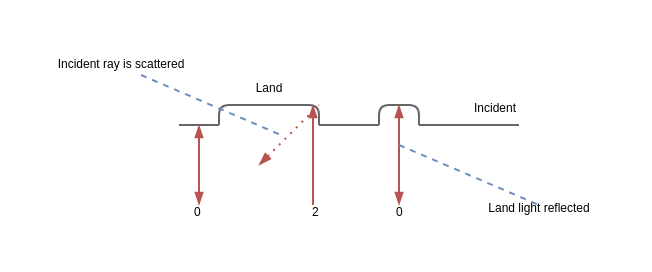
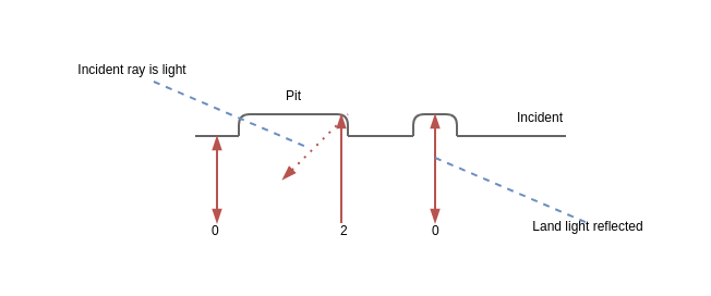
  <mxCell id="0" />
  <mxCell id="1" parent="0" />
  <mxCell id="2" value="" style="endArrow=none;html=1;fillColor=#f5f5f5;strokeColor=#666666;" edge="1" parent="1"><mxGeometry width="50" height="50" relative="1" as="geometry"><mxPoint x="119" y="52" as="sourcePoint" /><mxPoint x="149" y="52" as="targetPoint" /></mxGeometry></mxCell>
  <mxCell id="3" value="" style="endArrow=none;html=1;fillColor=#f5f5f5;strokeColor=#666666;" edge="1" parent="1"><mxGeometry width="50" height="50" relative="1" as="geometry"><mxPoint x="159" y="62" as="sourcePoint" /><mxPoint x="189" y="62" as="targetPoint" /></mxGeometry></mxCell>
  <mxCell id="4" value="" style="endArrow=none;html=1;fillColor=#f5f5f5;strokeColor=#666666;" edge="1" parent="1"><mxGeometry width="50" height="50" relative="1" as="geometry"><mxPoint x="149" y="52" as="sourcePoint" /><mxPoint x="159" y="62" as="targetPoint" /><Array as="points"><mxPoint x="159" y="52" /></Array></mxGeometry></mxCell>
  <mxCell id="5" value="" style="endArrow=none;html=1;fillColor=#f5f5f5;strokeColor=#666666;" edge="1" parent="1"><mxGeometry width="50" height="50" relative="1" as="geometry"><mxPoint x="189" y="62" as="sourcePoint" /><mxPoint x="199" y="52" as="targetPoint" /><Array as="points"><mxPoint x="189" y="52" /></Array></mxGeometry></mxCell>
  <mxCell id="6" value="" style="endArrow=none;html=1;fillColor=#f5f5f5;strokeColor=#666666;" edge="1" parent="1"><mxGeometry width="50" height="50" relative="1" as="geometry"><mxPoint x="109" y="62" as="sourcePoint" /><mxPoint x="119" y="52" as="targetPoint" /><Array as="points"><mxPoint x="109" y="52" /></Array></mxGeometry></mxCell>
  <mxCell id="7" value="" style="endArrow=none;html=1;fillColor=#f5f5f5;strokeColor=#666666;" edge="1" parent="1"><mxGeometry width="50" height="50" relative="1" as="geometry"><mxPoint x="199" y="52" as="sourcePoint" /><mxPoint x="209" y="62" as="targetPoint" /><Array as="points"><mxPoint x="209" y="52" /></Array></mxGeometry></mxCell>
  <mxCell id="8" value="" style="endArrow=none;html=1;fillColor=#f5f5f5;strokeColor=#666666;" edge="1" parent="1"><mxGeometry width="50" height="50" relative="1" as="geometry"><mxPoint x="209" y="62" as="sourcePoint" /><mxPoint x="259" y="62" as="targetPoint" /></mxGeometry></mxCell>
  <mxCell id="9" value="" style="endArrow=none;html=1;fillColor=#f5f5f5;strokeColor=#666666;" edge="1" parent="1"><mxGeometry width="50" height="50" relative="1" as="geometry"><mxPoint x="89" y="62" as="sourcePoint" /><mxPoint x="109" y="62" as="targetPoint" /></mxGeometry></mxCell>
- <mxCell id="10" value="&lt;font style=&quot;font-size: 6px&quot;&gt;Land&lt;/font&gt;" style="text;html=1;align=center;verticalAlign=middle;resizable=0;points=[];autosize=1;strokeColor=none;" vertex="1" parent="1"><mxGeometry x="124" y="32" width="20" height="20" as="geometry" /></mxCell>
+ <mxCell id="10" value="&lt;font style=&quot;font-size: 6px&quot;&gt;Pit&lt;/font&gt;" style="text;html=1;align=center;verticalAlign=middle;resizable=0;points=[];autosize=1;strokeColor=none;" vertex="1" parent="1"><mxGeometry x="124" y="32" width="20" height="20" as="geometry" /></mxCell>
  <mxCell id="11" value="&lt;font style=&quot;font-size: 6px&quot;&gt;Incident&lt;/font&gt;" style="text;html=1;align=right;verticalAlign=middle;resizable=0;points=[];autosize=1;strokeColor=none;" vertex="1" parent="1"><mxGeometry x="229" y="42" width="30" height="20" as="geometry" /></mxCell>
  <mxCell id="12" value="" style="endArrow=blockThin;startArrow=blockThin;html=1;startFill=1;endFill=1;fillColor=#f8cecc;rounded=0;strokeColor=#b85450;strokeWidth=1;endSize=4;startSize=4;" edge="1" parent="1"><mxGeometry width="50" height="50" relative="1" as="geometry"><mxPoint x="99" y="102" as="sourcePoint" /><mxPoint x="99" y="62" as="targetPoint" /></mxGeometry></mxCell>
  <mxCell id="13" value="" style="endArrow=blockThin;html=1;startSize=4;endSize=4;strokeColor=#b85450;strokeWidth=1;endFill=1;fillColor=#f8cecc;" edge="1" parent="1"><mxGeometry width="50" height="50" relative="1" as="geometry"><mxPoint x="156" y="102" as="sourcePoint" /><mxPoint x="156" y="52" as="targetPoint" /><Array as="points"><mxPoint x="156" y="82" /></Array></mxGeometry></mxCell>
  <mxCell id="14" value="" style="endArrow=none;dashed=1;html=1;dashPattern=1 3;strokeWidth=1;startSize=4;endSize=4;fillColor=#f8cecc;strokeColor=#b85450;startArrow=blockThin;startFill=1;" edge="1" parent="1"><mxGeometry width="50" height="50" relative="1" as="geometry"><mxPoint x="129" y="82" as="sourcePoint" /><mxPoint x="159" y="52" as="targetPoint" /></mxGeometry></mxCell>
  <mxCell id="15" value="" style="endArrow=blockThin;startArrow=blockThin;html=1;startFill=1;endFill=1;fillColor=#f8cecc;rounded=0;strokeColor=#b85450;strokeWidth=1;endSize=4;startSize=4;" edge="1" parent="1"><mxGeometry width="50" height="50" relative="1" as="geometry"><mxPoint x="199" y="102" as="sourcePoint" /><mxPoint x="199" y="52" as="targetPoint" /></mxGeometry></mxCell>
  <mxCell id="16" value="&lt;font style=&quot;font-size: 6px&quot;&gt;0&lt;/font&gt;" style="text;html=1;align=left;verticalAlign=middle;resizable=0;points=[];autosize=1;strokeColor=none;" vertex="1" parent="1"><mxGeometry x="95" y="94" width="20" height="20" as="geometry" /></mxCell>
  <mxCell id="17" value="&lt;font style=&quot;font-size: 6px&quot;&gt;0&lt;/font&gt;" style="text;html=1;align=left;verticalAlign=middle;resizable=0;points=[];autosize=1;strokeColor=none;" vertex="1" parent="1"><mxGeometry x="196" y="94" width="20" height="20" as="geometry" /></mxCell>
  <mxCell id="18" value="&lt;font style=&quot;font-size: 6px&quot;&gt;2&lt;/font&gt;" style="text;html=1;align=left;verticalAlign=middle;resizable=0;points=[];autosize=1;strokeColor=none;" vertex="1" parent="1"><mxGeometry x="154" y="94" width="20" height="20" as="geometry" /></mxCell>
  <mxCell id="19" value="" style="endArrow=none;dashed=1;html=1;startSize=4;endSize=4;strokeWidth=1;fillColor=#dae8fc;strokeColor=#6c8ebf;" edge="1" parent="1"><mxGeometry width="50" height="50" relative="1" as="geometry"><mxPoint x="199" y="72" as="sourcePoint" /><mxPoint x="269" y="102" as="targetPoint" /></mxGeometry></mxCell>
  <mxCell id="20" value="&lt;font style=&quot;font-size: 6px&quot;&gt;Land light reflected&lt;/font&gt;" style="text;html=1;align=center;verticalAlign=middle;resizable=0;points=[];autosize=1;strokeColor=none;" vertex="1" parent="1"><mxGeometry x="234" y="92" width="70" height="20" as="geometry" /></mxCell>
  <mxCell id="21" value="" style="endArrow=none;dashed=1;html=1;startSize=4;endSize=4;strokeWidth=1;fillColor=#dae8fc;strokeColor=#6c8ebf;" edge="1" parent="1"><mxGeometry width="50" height="50" relative="1" as="geometry"><mxPoint x="70" y="37" as="sourcePoint" /><mxPoint x="140" y="67" as="targetPoint" /></mxGeometry></mxCell>
- <mxCell id="22" value="&lt;font style=&quot;font-size: 6px&quot;&gt;Incident ray is scattered&lt;/font&gt;" style="text;html=1;align=center;verticalAlign=middle;resizable=0;points=[];autosize=1;strokeColor=none;" vertex="1" parent="1"><mxGeometry x="20" y="20" width="80" height="20" as="geometry" /></mxCell>
+ <mxCell id="22" value="&lt;font style=&quot;font-size: 6px&quot;&gt;Incident ray is light&lt;/font&gt;" style="text;html=1;align=center;verticalAlign=middle;resizable=0;points=[];autosize=1;strokeColor=none;" vertex="1" parent="1"><mxGeometry x="20" y="20" width="80" height="20" as="geometry" /></mxCell>
